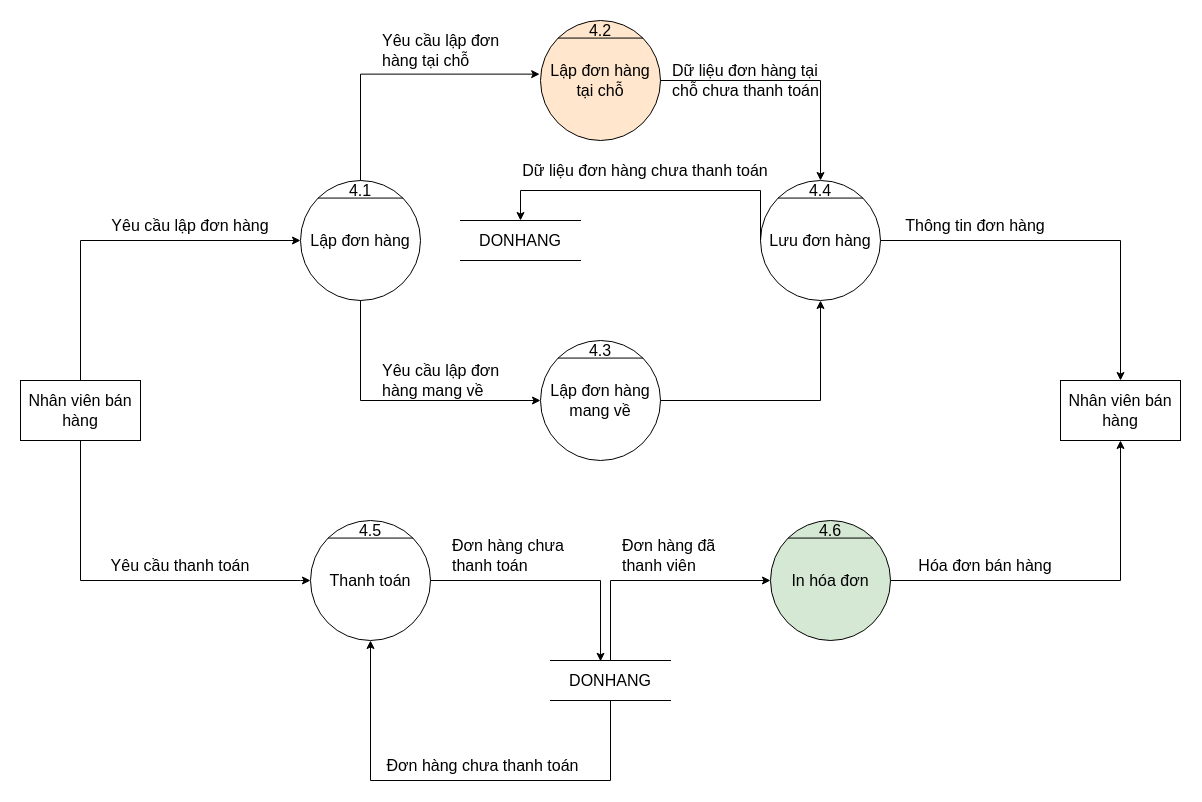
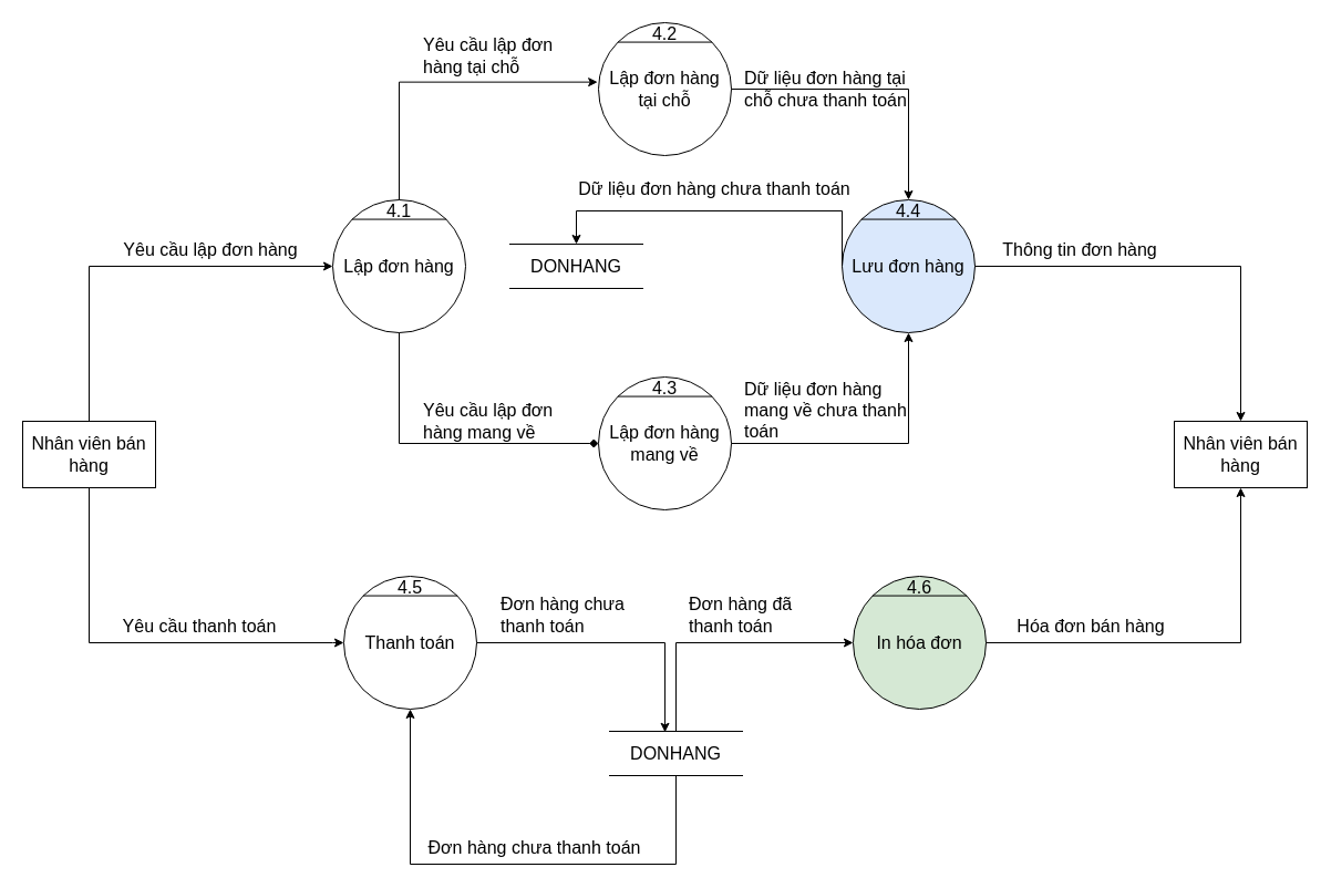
  <mxCell id="0" />
  <mxCell id="1" parent="0" />
  <mxCell id="2" value="Lập đơn hàng" style="ellipse;whiteSpace=wrap;html=1;aspect=fixed;fontSize=16;" parent="1" vertex="1"><mxGeometry x="300" y="180" width="120" height="120" as="geometry" /></mxCell>
  <mxCell id="3" value="" style="endArrow=none;html=1;rounded=0;exitX=0;exitY=0;exitDx=0;exitDy=0;entryX=1;entryY=0;entryDx=0;entryDy=0;fontSize=16;" edge="1" parent="1" source="2" target="2"><mxGeometry width="50" height="50" relative="1" as="geometry"><mxPoint x="580" y="220" as="sourcePoint" /><mxPoint x="630" y="170" as="targetPoint" /></mxGeometry></mxCell>
  <mxCell id="4" value="4.1" style="text;html=1;strokeColor=none;fillColor=none;align=center;verticalAlign=middle;whiteSpace=wrap;rounded=0;fontSize=16;" vertex="1" parent="1"><mxGeometry x="340" y="180" width="40" height="20" as="geometry" /></mxCell>
  <mxCell id="5" value="Nhân viên bán hàng" style="rounded=0;whiteSpace=wrap;html=1;fontSize=16;" vertex="1" parent="1"><mxGeometry x="20" y="380" width="120" height="60" as="geometry" /></mxCell>
  <mxCell id="6" value="Yêu cầu lập đơn hàng" style="text;html=1;strokeColor=none;fillColor=none;align=center;verticalAlign=middle;whiteSpace=wrap;rounded=0;fontSize=16;" vertex="1" parent="1"><mxGeometry x="110" y="210" width="160" height="30" as="geometry" /></mxCell>
- <mxCell id="7" value="Lập đơn hàng tại chỗ" style="ellipse;whiteSpace=wrap;html=1;aspect=fixed;fontSize=16;fillColor=#ffe6cc;" vertex="1" parent="1"><mxGeometry x="540" y="20" width="120" height="120" as="geometry" /></mxCell>
+ <mxCell id="7" value="Lập đơn hàng tại chỗ" style="ellipse;whiteSpace=wrap;html=1;aspect=fixed;fontSize=16;" vertex="1" parent="1"><mxGeometry x="540" y="20" width="120" height="120" as="geometry" /></mxCell>
  <mxCell id="8" value="" style="endArrow=none;html=1;rounded=0;exitX=0;exitY=0;exitDx=0;exitDy=0;entryX=1;entryY=0;entryDx=0;entryDy=0;fontSize=16;" edge="1" parent="1" source="7" target="7"><mxGeometry width="50" height="50" relative="1" as="geometry"><mxPoint x="820" y="60" as="sourcePoint" /><mxPoint x="870" y="10" as="targetPoint" /></mxGeometry></mxCell>
  <mxCell id="9" value="4.2" style="text;html=1;strokeColor=none;fillColor=none;align=center;verticalAlign=middle;whiteSpace=wrap;rounded=0;fontSize=16;" vertex="1" parent="1"><mxGeometry x="580" y="20" width="40" height="20" as="geometry" /></mxCell>
  <mxCell id="10" value="Lập đơn hàng mang về" style="ellipse;whiteSpace=wrap;html=1;aspect=fixed;fontSize=16;" vertex="1" parent="1"><mxGeometry x="540" y="340" width="120" height="120" as="geometry" /></mxCell>
  <mxCell id="11" value="" style="endArrow=none;html=1;rounded=0;exitX=0;exitY=0;exitDx=0;exitDy=0;entryX=1;entryY=0;entryDx=0;entryDy=0;fontSize=16;" edge="1" parent="1" source="10" target="10"><mxGeometry width="50" height="50" relative="1" as="geometry"><mxPoint x="820" y="380" as="sourcePoint" /><mxPoint x="870" y="330" as="targetPoint" /></mxGeometry></mxCell>
  <mxCell id="12" value="4.3" style="text;html=1;strokeColor=none;fillColor=none;align=center;verticalAlign=middle;whiteSpace=wrap;rounded=0;fontSize=16;" vertex="1" parent="1"><mxGeometry x="580" y="340" width="40" height="20" as="geometry" /></mxCell>
  <mxCell id="13" value="" style="edgeStyle=elbowEdgeStyle;elbow=horizontal;endArrow=classic;html=1;rounded=0;fontSize=16;entryX=-0.007;entryY=0.447;entryDx=0;entryDy=0;entryPerimeter=0;exitX=0.5;exitY=0;exitDx=0;exitDy=0;" edge="1" parent="1" source="4" target="7"><mxGeometry width="50" height="50" relative="1" as="geometry"><mxPoint x="210" y="360" as="sourcePoint" /><mxPoint x="260" y="310" as="targetPoint" /><Array as="points"><mxPoint x="360" y="130" /></Array></mxGeometry></mxCell>
  <mxCell id="14" value="Yêu cầu lập đơn hàng tại chỗ" style="text;html=1;strokeColor=none;fillColor=none;align=left;verticalAlign=middle;whiteSpace=wrap;rounded=0;fontSize=16;" vertex="1" parent="1"><mxGeometry x="380" y="30" width="130" height="40" as="geometry" /></mxCell>
- <mxCell id="15" value="" style="edgeStyle=segmentEdgeStyle;endArrow=classic;html=1;rounded=0;fontSize=16;entryX=0;entryY=0.5;entryDx=0;entryDy=0;exitX=0.5;exitY=1;exitDx=0;exitDy=0;" edge="1" parent="1" source="2" target="10"><mxGeometry width="50" height="50" relative="1" as="geometry"><mxPoint x="210" y="450" as="sourcePoint" /><mxPoint x="260" y="400" as="targetPoint" /><Array as="points"><mxPoint x="360" y="400" /></Array></mxGeometry></mxCell>
+ <mxCell id="15" value="" style="edgeStyle=segmentEdgeStyle;endArrow=diamond;html=1;rounded=0;fontSize=16;entryX=0;entryY=0.5;entryDx=0;entryDy=0;exitX=0.5;exitY=1;exitDx=0;exitDy=0;" edge="1" parent="1" source="2" target="10"><mxGeometry width="50" height="50" relative="1" as="geometry"><mxPoint x="210" y="450" as="sourcePoint" /><mxPoint x="260" y="400" as="targetPoint" /><Array as="points"><mxPoint x="360" y="400" /></Array></mxGeometry></mxCell>
  <mxCell id="16" value="Yêu cầu lập đơn hàng mang về" style="text;html=1;strokeColor=none;fillColor=none;align=left;verticalAlign=middle;whiteSpace=wrap;rounded=0;fontSize=16;" vertex="1" parent="1"><mxGeometry x="380" y="360" width="130" height="40" as="geometry" /></mxCell>
  <mxCell id="17" value="DONHANG" style="shape=partialRectangle;whiteSpace=wrap;html=1;left=0;right=0;fillColor=none;fontSize=16;" vertex="1" parent="1"><mxGeometry x="460" y="220" width="120" height="40" as="geometry" /></mxCell>
  <mxCell id="18" value="" style="edgeStyle=segmentEdgeStyle;endArrow=classic;html=1;rounded=0;fontSize=16;exitX=1;exitY=0.5;exitDx=0;exitDy=0;" edge="1" parent="1" source="7"><mxGeometry width="50" height="50" relative="1" as="geometry"><mxPoint x="620" y="250" as="sourcePoint" /><mxPoint x="820" y="180" as="targetPoint" /></mxGeometry></mxCell>
  <mxCell id="19" value="" style="edgeStyle=segmentEdgeStyle;endArrow=classic;html=1;rounded=0;fontSize=16;exitX=1;exitY=0.5;exitDx=0;exitDy=0;" edge="1" parent="1" source="10"><mxGeometry width="50" height="50" relative="1" as="geometry"><mxPoint x="670" y="90" as="sourcePoint" /><mxPoint x="820" y="300" as="targetPoint" /></mxGeometry></mxCell>
  <mxCell id="20" value="Dữ liệu đơn hàng tại chỗ chưa thanh toán" style="text;html=1;strokeColor=none;fillColor=none;align=left;verticalAlign=middle;whiteSpace=wrap;rounded=0;fontSize=16;" vertex="1" parent="1"><mxGeometry x="670" y="55" width="150" height="50" as="geometry" /></mxCell>
+ <mxCell id="21" value="Dữ liệu đơn hàng mang về chưa thanh toán" style="text;html=1;strokeColor=none;fillColor=none;align=left;verticalAlign=middle;whiteSpace=wrap;rounded=0;fontSize=16;" vertex="1" parent="1"><mxGeometry x="670" y="350" width="170" height="40" as="geometry" /></mxCell>
  <mxCell id="22" value="Thanh toán" style="ellipse;whiteSpace=wrap;html=1;aspect=fixed;fontSize=16;" vertex="1" parent="1"><mxGeometry x="310" y="520" width="120" height="120" as="geometry" /></mxCell>
  <mxCell id="23" value="" style="endArrow=none;html=1;rounded=0;exitX=0;exitY=0;exitDx=0;exitDy=0;entryX=1;entryY=0;entryDx=0;entryDy=0;fontSize=16;" edge="1" parent="1" source="22" target="22"><mxGeometry width="50" height="50" relative="1" as="geometry"><mxPoint x="590" y="560" as="sourcePoint" /><mxPoint x="640" y="510" as="targetPoint" /></mxGeometry></mxCell>
  <mxCell id="24" value="4.5" style="text;html=1;strokeColor=none;fillColor=none;align=center;verticalAlign=middle;whiteSpace=wrap;rounded=0;fontSize=16;" vertex="1" parent="1"><mxGeometry x="350" y="520" width="40" height="20" as="geometry" /></mxCell>
- <mxCell id="25" value="Lưu đơn hàng" style="ellipse;whiteSpace=wrap;html=1;aspect=fixed;fontSize=16;" vertex="1" parent="1"><mxGeometry x="760" y="180" width="120" height="120" as="geometry" /></mxCell>
+ <mxCell id="25" value="Lưu đơn hàng" style="ellipse;whiteSpace=wrap;html=1;aspect=fixed;fontSize=16;fillColor=#dae8fc;" vertex="1" parent="1"><mxGeometry x="760" y="180" width="120" height="120" as="geometry" /></mxCell>
  <mxCell id="26" value="" style="endArrow=none;html=1;rounded=0;exitX=0;exitY=0;exitDx=0;exitDy=0;entryX=1;entryY=0;entryDx=0;entryDy=0;fontSize=16;" edge="1" parent="1" source="25" target="25"><mxGeometry width="50" height="50" relative="1" as="geometry"><mxPoint x="1040" y="220" as="sourcePoint" /><mxPoint x="1090" y="170" as="targetPoint" /></mxGeometry></mxCell>
  <mxCell id="27" value="4.4" style="text;html=1;strokeColor=none;fillColor=none;align=center;verticalAlign=middle;whiteSpace=wrap;rounded=0;fontSize=16;" vertex="1" parent="1"><mxGeometry x="800" y="180" width="40" height="20" as="geometry" /></mxCell>
  <mxCell id="28" value="" style="edgeStyle=segmentEdgeStyle;endArrow=classic;html=1;rounded=0;fontSize=16;exitX=0;exitY=0.5;exitDx=0;exitDy=0;entryX=0.5;entryY=0;entryDx=0;entryDy=0;" edge="1" parent="1" source="25" target="17"><mxGeometry width="50" height="50" relative="1" as="geometry"><mxPoint x="500" y="340" as="sourcePoint" /><mxPoint x="550" y="290" as="targetPoint" /><Array as="points"><mxPoint x="760" y="190" /><mxPoint x="520" y="190" /></Array></mxGeometry></mxCell>
  <mxCell id="29" value="Dữ liệu đơn hàng chưa thanh toán" style="text;html=1;strokeColor=none;fillColor=none;align=center;verticalAlign=middle;whiteSpace=wrap;rounded=0;fontSize=16;" vertex="1" parent="1"><mxGeometry x="510" y="150" width="270" height="40" as="geometry" /></mxCell>
  <mxCell id="30" value="Nhân viên bán hàng" style="rounded=0;whiteSpace=wrap;html=1;fontSize=16;" vertex="1" parent="1"><mxGeometry x="1060" y="380" width="120" height="60" as="geometry" /></mxCell>
  <mxCell id="31" value="" style="edgeStyle=segmentEdgeStyle;endArrow=classic;html=1;rounded=0;fontSize=16;exitX=0.5;exitY=0;exitDx=0;exitDy=0;entryX=0;entryY=0.5;entryDx=0;entryDy=0;" edge="1" parent="1" source="5" target="2"><mxGeometry width="50" height="50" relative="1" as="geometry"><mxPoint x="390" y="420" as="sourcePoint" /><mxPoint x="440" y="370" as="targetPoint" /><Array as="points"><mxPoint x="80" y="240" /></Array></mxGeometry></mxCell>
  <mxCell id="32" value="" style="edgeStyle=segmentEdgeStyle;endArrow=classic;html=1;rounded=0;fontSize=16;exitX=1;exitY=0.5;exitDx=0;exitDy=0;entryX=0.5;entryY=0;entryDx=0;entryDy=0;" edge="1" parent="1" source="25" target="30"><mxGeometry width="50" height="50" relative="1" as="geometry"><mxPoint x="540" y="340" as="sourcePoint" /><mxPoint x="990" y="350" as="targetPoint" /></mxGeometry></mxCell>
  <mxCell id="33" value="Thông tin đơn hàng" style="text;html=1;strokeColor=none;fillColor=none;align=center;verticalAlign=middle;whiteSpace=wrap;rounded=0;fontSize=16;" vertex="1" parent="1"><mxGeometry x="870" y="205" width="210" height="40" as="geometry" /></mxCell>
  <mxCell id="34" value="" style="edgeStyle=segmentEdgeStyle;endArrow=classic;html=1;rounded=0;fontSize=16;exitX=0.5;exitY=1;exitDx=0;exitDy=0;entryX=0;entryY=0.5;entryDx=0;entryDy=0;" edge="1" parent="1" source="5" target="22"><mxGeometry width="50" height="50" relative="1" as="geometry"><mxPoint x="440" y="470" as="sourcePoint" /><mxPoint x="490" y="420" as="targetPoint" /><Array as="points"><mxPoint x="80" y="580" /><mxPoint x="300" y="580" /></Array></mxGeometry></mxCell>
  <mxCell id="35" value="Yêu cầu thanh toán" style="text;html=1;strokeColor=none;fillColor=none;align=center;verticalAlign=middle;whiteSpace=wrap;rounded=0;fontSize=16;" vertex="1" parent="1"><mxGeometry x="100" y="550" width="160" height="30" as="geometry" /></mxCell>
  <mxCell id="36" value="DONHANG" style="shape=partialRectangle;whiteSpace=wrap;html=1;left=0;right=0;fillColor=none;fontSize=16;" vertex="1" parent="1"><mxGeometry x="550" y="660" width="120" height="40" as="geometry" /></mxCell>
  <mxCell id="37" value="In hóa đơn" style="ellipse;whiteSpace=wrap;html=1;aspect=fixed;fontSize=16;fillColor=#d5e8d4;" vertex="1" parent="1"><mxGeometry x="770" y="520" width="120" height="120" as="geometry" /></mxCell>
  <mxCell id="38" value="" style="endArrow=none;html=1;rounded=0;exitX=0;exitY=0;exitDx=0;exitDy=0;entryX=1;entryY=0;entryDx=0;entryDy=0;fontSize=16;" edge="1" parent="1" source="37" target="37"><mxGeometry width="50" height="50" relative="1" as="geometry"><mxPoint x="1050" y="560" as="sourcePoint" /><mxPoint x="1100" y="510" as="targetPoint" /></mxGeometry></mxCell>
  <mxCell id="39" value="4.6" style="text;html=1;strokeColor=none;fillColor=none;align=center;verticalAlign=middle;whiteSpace=wrap;rounded=0;fontSize=16;" vertex="1" parent="1"><mxGeometry x="810" y="520" width="40" height="20" as="geometry" /></mxCell>
  <mxCell id="40" value="" style="edgeStyle=segmentEdgeStyle;endArrow=classic;html=1;rounded=0;fontSize=16;exitX=0.5;exitY=0;exitDx=0;exitDy=0;entryX=0;entryY=0.5;entryDx=0;entryDy=0;" edge="1" parent="1" source="36" target="37"><mxGeometry width="50" height="50" relative="1" as="geometry"><mxPoint x="440" y="570" as="sourcePoint" /><mxPoint x="490" y="520" as="targetPoint" /><Array as="points"><mxPoint x="610" y="580" /></Array></mxGeometry></mxCell>
- <mxCell id="41" value="Đơn hàng đã thanh viên" style="text;html=1;strokeColor=none;fillColor=none;align=left;verticalAlign=middle;whiteSpace=wrap;rounded=0;fontSize=16;" vertex="1" parent="1"><mxGeometry x="620" y="540" width="120" height="30" as="geometry" /></mxCell>
+ <mxCell id="41" value="Đơn hàng đã thanh toán" style="text;html=1;strokeColor=none;fillColor=none;align=left;verticalAlign=middle;whiteSpace=wrap;rounded=0;fontSize=16;" vertex="1" parent="1"><mxGeometry x="620" y="540" width="120" height="30" as="geometry" /></mxCell>
  <mxCell id="42" value="" style="edgeStyle=segmentEdgeStyle;endArrow=classic;html=1;rounded=0;fontSize=16;exitX=0.5;exitY=1;exitDx=0;exitDy=0;entryX=0.5;entryY=1;entryDx=0;entryDy=0;" edge="1" parent="1" source="36" target="22"><mxGeometry width="50" height="50" relative="1" as="geometry"><mxPoint x="550" y="560" as="sourcePoint" /><mxPoint x="600" y="510" as="targetPoint" /><Array as="points"><mxPoint x="610" y="780" /><mxPoint x="370" y="780" /></Array></mxGeometry></mxCell>
  <mxCell id="43" value="Đơn hàng chưa thanh toán" style="text;html=1;strokeColor=none;fillColor=none;align=center;verticalAlign=middle;whiteSpace=wrap;rounded=0;fontSize=16;" vertex="1" parent="1"><mxGeometry x="380" y="750" width="205" height="30" as="geometry" /></mxCell>
  <mxCell id="44" value="" style="edgeStyle=segmentEdgeStyle;endArrow=classic;html=1;rounded=0;fontSize=16;exitX=1;exitY=0.5;exitDx=0;exitDy=0;entryX=0.417;entryY=0.02;entryDx=0;entryDy=0;entryPerimeter=0;" edge="1" parent="1" source="22" target="36"><mxGeometry width="50" height="50" relative="1" as="geometry"><mxPoint x="550" y="560" as="sourcePoint" /><mxPoint x="600" y="510" as="targetPoint" /></mxGeometry></mxCell>
  <mxCell id="45" value="Đơn hàng chưa thanh toán" style="text;html=1;strokeColor=none;fillColor=none;align=left;verticalAlign=middle;whiteSpace=wrap;rounded=0;fontSize=16;" vertex="1" parent="1"><mxGeometry x="450" y="540" width="120" height="30" as="geometry" /></mxCell>
  <mxCell id="46" value="" style="edgeStyle=segmentEdgeStyle;endArrow=classic;html=1;rounded=0;fontSize=16;entryX=0.5;entryY=1;entryDx=0;entryDy=0;exitX=1;exitY=0.5;exitDx=0;exitDy=0;" edge="1" parent="1" source="37" target="30"><mxGeometry width="50" height="50" relative="1" as="geometry"><mxPoint x="810" y="560" as="sourcePoint" /><mxPoint x="860" y="510" as="targetPoint" /></mxGeometry></mxCell>
  <mxCell id="47" value="Hóa đơn bán hàng" style="text;html=1;strokeColor=none;fillColor=none;align=center;verticalAlign=middle;whiteSpace=wrap;rounded=0;fontSize=16;" vertex="1" parent="1"><mxGeometry x="880" y="545" width="210" height="40" as="geometry" /></mxCell>
